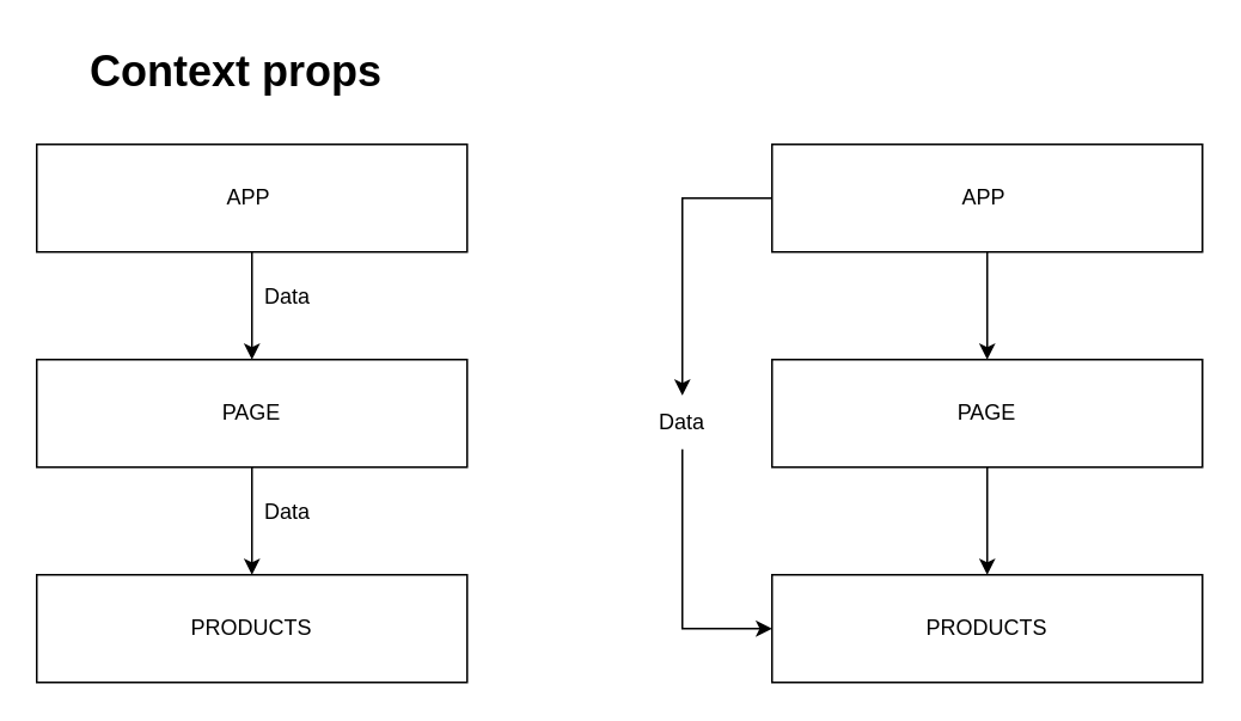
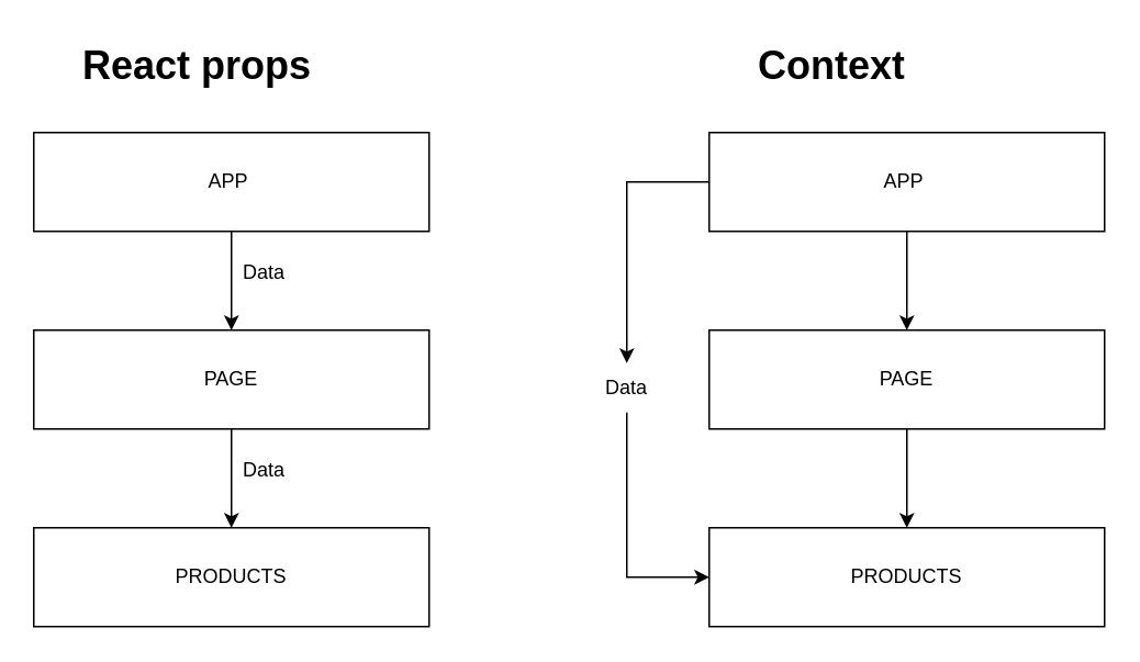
  <mxCell id="0" />
  <mxCell id="1" parent="0" />
  <mxCell id="2" style="edgeStyle=orthogonalEdgeStyle;rounded=0;orthogonalLoop=1;jettySize=auto;html=1;exitX=0.5;exitY=1;exitDx=0;exitDy=0;entryX=0.5;entryY=0;entryDx=0;entryDy=0;" edge="1" parent="1" source="3" target="6"><mxGeometry relative="1" as="geometry" /></mxCell>
  <mxCell id="3" value="APP&amp;nbsp;" style="rounded=0;whiteSpace=wrap;html=1;" vertex="1" parent="1"><mxGeometry x="20" y="80" width="240" height="60" as="geometry" /></mxCell>
  <mxCell id="4" value="Data" style="text;html=1;strokeColor=none;fillColor=none;align=center;verticalAlign=middle;whiteSpace=wrap;rounded=0;" vertex="1" parent="1"><mxGeometry x="130" y="270" width="60" height="30" as="geometry" /></mxCell>
  <mxCell id="5" style="edgeStyle=orthogonalEdgeStyle;rounded=0;orthogonalLoop=1;jettySize=auto;html=1;exitX=0.5;exitY=1;exitDx=0;exitDy=0;entryX=0.5;entryY=0;entryDx=0;entryDy=0;" edge="1" parent="1" source="6" target="7"><mxGeometry relative="1" as="geometry" /></mxCell>
  <mxCell id="6" value="PAGE" style="rounded=0;whiteSpace=wrap;html=1;" vertex="1" parent="1"><mxGeometry x="20" y="200" width="240" height="60" as="geometry" /></mxCell>
  <mxCell id="7" value="PRODUCTS" style="rounded=0;whiteSpace=wrap;html=1;" vertex="1" parent="1"><mxGeometry x="20" y="320" width="240" height="60" as="geometry" /></mxCell>
  <mxCell id="8" value="Data" style="text;html=1;strokeColor=none;fillColor=none;align=center;verticalAlign=middle;whiteSpace=wrap;rounded=0;" vertex="1" parent="1"><mxGeometry x="130" y="150" width="60" height="30" as="geometry" /></mxCell>
- <mxCell id="9" value="&lt;h1&gt;Context props&lt;/h1&gt;" style="text;html=1;strokeColor=none;fillColor=none;spacing=5;spacingTop=-20;whiteSpace=wrap;overflow=hidden;rounded=0;" vertex="1" parent="1"><mxGeometry x="45" y="20" width="190" height="40" as="geometry" /></mxCell>
+ <mxCell id="9" value="&lt;h1&gt;React props&lt;/h1&gt;" style="text;html=1;strokeColor=none;fillColor=none;spacing=5;spacingTop=-20;whiteSpace=wrap;overflow=hidden;rounded=0;" vertex="1" parent="1"><mxGeometry x="45" y="20" width="190" height="40" as="geometry" /></mxCell>
  <mxCell id="10" style="edgeStyle=orthogonalEdgeStyle;rounded=0;orthogonalLoop=1;jettySize=auto;html=1;exitX=0;exitY=0.5;exitDx=0;exitDy=0;entryX=0.5;entryY=0;entryDx=0;entryDy=0;" edge="1" parent="1" source="12" target="17"><mxGeometry relative="1" as="geometry"><mxPoint x="380" y="110" as="targetPoint" /></mxGeometry></mxCell>
  <mxCell id="11" value="" style="edgeStyle=orthogonalEdgeStyle;rounded=0;orthogonalLoop=1;jettySize=auto;html=1;" edge="1" parent="1" source="12" target="14"><mxGeometry relative="1" as="geometry" /></mxCell>
  <mxCell id="12" value="APP&amp;nbsp;" style="rounded=0;whiteSpace=wrap;html=1;" vertex="1" parent="1"><mxGeometry x="430" y="80" width="240" height="60" as="geometry" /></mxCell>
  <mxCell id="13" value="" style="edgeStyle=orthogonalEdgeStyle;rounded=0;orthogonalLoop=1;jettySize=auto;html=1;" edge="1" parent="1" source="14" target="15"><mxGeometry relative="1" as="geometry" /></mxCell>
  <mxCell id="14" value="PAGE" style="rounded=0;whiteSpace=wrap;html=1;" vertex="1" parent="1"><mxGeometry x="430" y="200" width="240" height="60" as="geometry" /></mxCell>
  <mxCell id="15" value="PRODUCTS" style="rounded=0;whiteSpace=wrap;html=1;" vertex="1" parent="1"><mxGeometry x="430" y="320" width="240" height="60" as="geometry" /></mxCell>
  <mxCell id="16" style="edgeStyle=orthogonalEdgeStyle;rounded=0;orthogonalLoop=1;jettySize=auto;html=1;exitX=0.5;exitY=1;exitDx=0;exitDy=0;entryX=0;entryY=0.5;entryDx=0;entryDy=0;" edge="1" parent="1" source="17" target="15"><mxGeometry relative="1" as="geometry"><mxPoint x="380" y="420" as="targetPoint" /><Array as="points"><mxPoint x="380" y="350" /></Array></mxGeometry></mxCell>
  <mxCell id="17" value="Data" style="text;html=1;strokeColor=none;fillColor=none;align=center;verticalAlign=middle;whiteSpace=wrap;rounded=0;" vertex="1" parent="1"><mxGeometry x="350" y="220" width="60" height="30" as="geometry" /></mxCell>
+ <mxCell id="18" value="&lt;h1&gt;Context&lt;/h1&gt;" style="text;html=1;strokeColor=none;fillColor=none;spacing=5;spacingTop=-20;whiteSpace=wrap;overflow=hidden;rounded=0;" vertex="1" parent="1"><mxGeometry x="455" y="20" width="190" height="40" as="geometry" /></mxCell>
